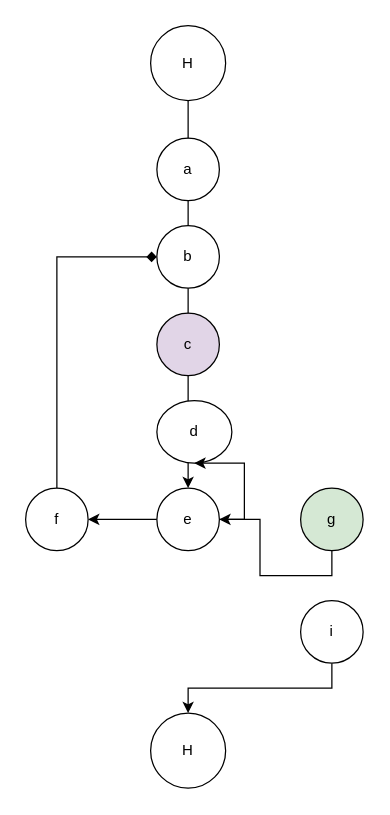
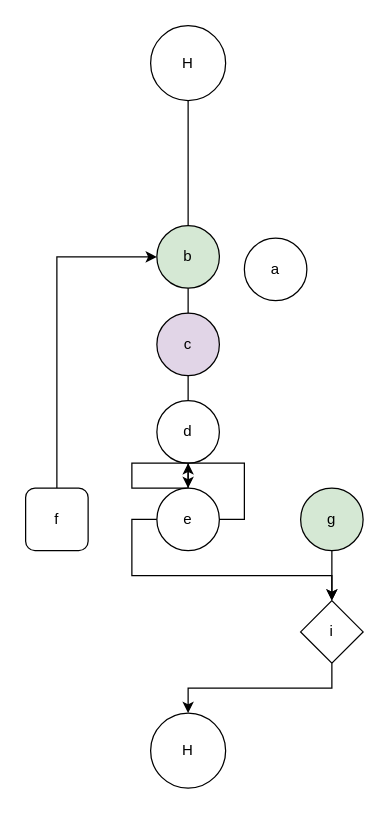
  <mxCell id="0" />
  <mxCell id="1" parent="0" />
  <mxCell id="2" style="edgeStyle=orthogonalEdgeStyle;rounded=0;orthogonalLoop=1;jettySize=auto;html=1;exitX=0.5;exitY=1;exitDx=0;exitDy=0;entryX=0.5;entryY=0;entryDx=0;entryDy=0;" parent="1" source="3" target="10" edge="1"><mxGeometry relative="1" as="geometry" /></mxCell>
  <mxCell id="3" value="Н" style="ellipse;whiteSpace=wrap;html=1;aspect=fixed;" parent="1" vertex="1"><mxGeometry x="120" y="20" width="60" height="60" as="geometry" /></mxCell>
- <mxCell id="4" value="a" style="ellipse;whiteSpace=wrap;html=1;aspect=fixed;" parent="1" vertex="1"><mxGeometry x="125" y="110" width="50" height="50" as="geometry" /></mxCell>
- <mxCell id="5" value="b" style="ellipse;whiteSpace=wrap;html=1;aspect=fixed;" parent="1" vertex="1"><mxGeometry x="125" y="180" width="50" height="50" as="geometry" /></mxCell>
+ <mxCell id="4" value="a" style="ellipse;whiteSpace=wrap;html=1;aspect=fixed;" parent="1" vertex="1"><mxGeometry x="195" y="190" width="50" height="50" as="geometry" /></mxCell>
+ <mxCell id="5" value="b" style="ellipse;whiteSpace=wrap;html=1;aspect=fixed;fillColor=#d5e8d4;" parent="1" vertex="1"><mxGeometry x="125" y="180" width="50" height="50" as="geometry" /></mxCell>
  <mxCell id="6" value="c" style="ellipse;whiteSpace=wrap;html=1;aspect=fixed;fillColor=#e1d5e7;" parent="1" vertex="1"><mxGeometry x="125" y="250" width="50" height="50" as="geometry" /></mxCell>
- <mxCell id="7" value="d" style="ellipse;whiteSpace=wrap;html=1;aspect=fixed;" parent="1" vertex="1"><mxGeometry x="125" y="320" width="60" height="50" as="geometry" /></mxCell>
- <mxCell id="8" style="edgeStyle=orthogonalEdgeStyle;rounded=0;orthogonalLoop=1;jettySize=auto;html=1;exitX=0;exitY=0.5;exitDx=0;exitDy=0;entryX=1;entryY=0.5;entryDx=0;entryDy=0;" parent="1" source="10" target="12" edge="1"><mxGeometry relative="1" as="geometry" /></mxCell>
+ <mxCell id="7" value="d" style="ellipse;whiteSpace=wrap;html=1;aspect=fixed;" parent="1" vertex="1"><mxGeometry x="125" y="320" width="50" height="50" as="geometry" /></mxCell>
+ <mxCell id="8" style="edgeStyle=orthogonalEdgeStyle;rounded=0;orthogonalLoop=1;jettySize=auto;html=1;exitX=0;exitY=0.5;exitDx=0;exitDy=0;" parent="1" source="10" target="16" edge="1"><mxGeometry relative="1" as="geometry" /></mxCell>
  <mxCell id="9" style="edgeStyle=orthogonalEdgeStyle;rounded=0;orthogonalLoop=1;jettySize=auto;html=1;exitX=1;exitY=0.5;exitDx=0;exitDy=0;" parent="1" source="10" target="7" edge="1"><mxGeometry relative="1" as="geometry" /></mxCell>
  <mxCell id="10" value="e" style="ellipse;whiteSpace=wrap;html=1;aspect=fixed;" parent="1" vertex="1"><mxGeometry x="125" y="390" width="50" height="50" as="geometry" /></mxCell>
- <mxCell id="11" style="edgeStyle=orthogonalEdgeStyle;rounded=0;orthogonalLoop=1;jettySize=auto;html=1;exitX=0.5;exitY=0;exitDx=0;exitDy=0;entryX=0;entryY=0.5;entryDx=0;entryDy=0;endArrow=diamond;" parent="1" source="12" edge="1" target="5"><mxGeometry relative="1" as="geometry"><mxPoint x="150" y="170" as="targetPoint" /><Array as="points"><mxPoint x="45" y="205" /></Array></mxGeometry></mxCell>
- <mxCell id="12" value="f" style="ellipse;whiteSpace=wrap;html=1;aspect=fixed;" parent="1" vertex="1"><mxGeometry x="20" y="390" width="50" height="50" as="geometry" /></mxCell>
- <mxCell id="13" style="edgeStyle=orthogonalEdgeStyle;rounded=0;orthogonalLoop=1;jettySize=auto;html=1;exitX=0.5;exitY=1;exitDx=0;exitDy=0;" parent="1" source="14" target="10" edge="1"><mxGeometry relative="1" as="geometry" /></mxCell>
+ <mxCell id="11" style="edgeStyle=orthogonalEdgeStyle;rounded=0;orthogonalLoop=1;jettySize=auto;html=1;exitX=0.5;exitY=0;exitDx=0;exitDy=0;entryX=0;entryY=0.5;entryDx=0;entryDy=0;" parent="1" source="12" edge="1" target="5"><mxGeometry relative="1" as="geometry"><mxPoint x="150" y="170" as="targetPoint" /><Array as="points"><mxPoint x="45" y="205" /></Array></mxGeometry></mxCell>
+ <mxCell id="12" value="f" style="whiteSpace=wrap;html=1;aspect=fixed;rounded=1;" parent="1" vertex="1"><mxGeometry x="20" y="390" width="50" height="50" as="geometry" /></mxCell>
+ <mxCell id="13" style="edgeStyle=orthogonalEdgeStyle;rounded=0;orthogonalLoop=1;jettySize=auto;html=1;exitX=0.5;exitY=1;exitDx=0;exitDy=0;entryX=0.5;entryY=0;entryDx=0;entryDy=0;" parent="1" source="14" target="16" edge="1"><mxGeometry relative="1" as="geometry" /></mxCell>
  <mxCell id="14" value="g" style="ellipse;whiteSpace=wrap;html=1;aspect=fixed;fillColor=#d5e8d4;" parent="1" vertex="1"><mxGeometry x="240" y="390" width="50" height="50" as="geometry" /></mxCell>
  <mxCell id="15" style="edgeStyle=orthogonalEdgeStyle;rounded=0;orthogonalLoop=1;jettySize=auto;html=1;exitX=0.5;exitY=1;exitDx=0;exitDy=0;entryX=0.5;entryY=0;entryDx=0;entryDy=0;" parent="1" source="16" target="17" edge="1"><mxGeometry relative="1" as="geometry" /></mxCell>
- <mxCell id="16" value="i" style="ellipse;whiteSpace=wrap;html=1;aspect=fixed;" parent="1" vertex="1"><mxGeometry x="240" y="480" width="50" height="50" as="geometry" /></mxCell>
+ <mxCell id="16" value="i" style="rhombus;whiteSpace=wrap;html=1;aspect=fixed;" parent="1" vertex="1"><mxGeometry x="240" y="480" width="50" height="50" as="geometry" /></mxCell>
  <mxCell id="17" value="Н" style="ellipse;whiteSpace=wrap;html=1;aspect=fixed;" parent="1" vertex="1"><mxGeometry x="120" y="570" width="60" height="60" as="geometry" /></mxCell>
